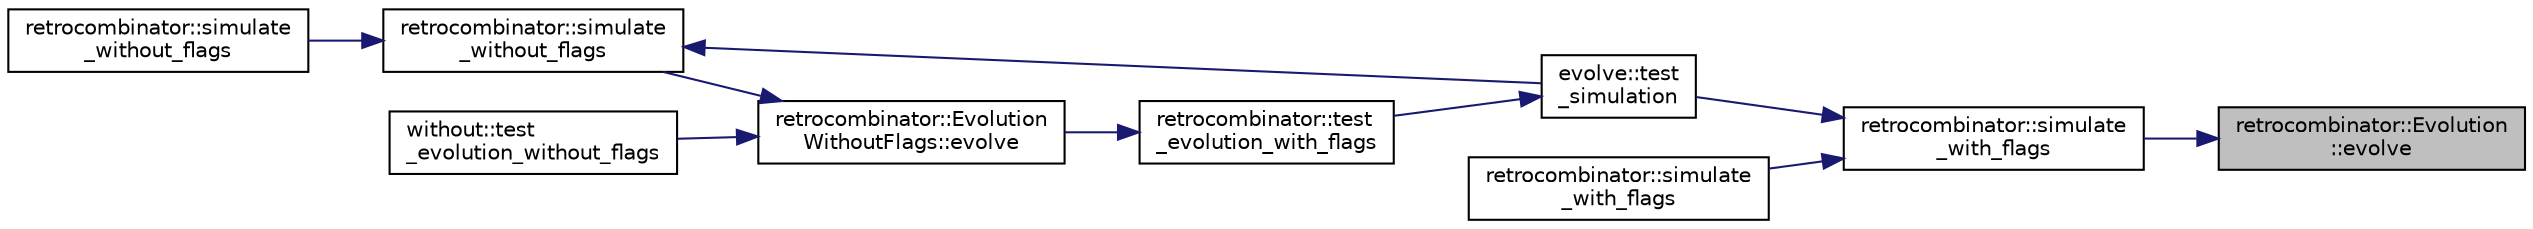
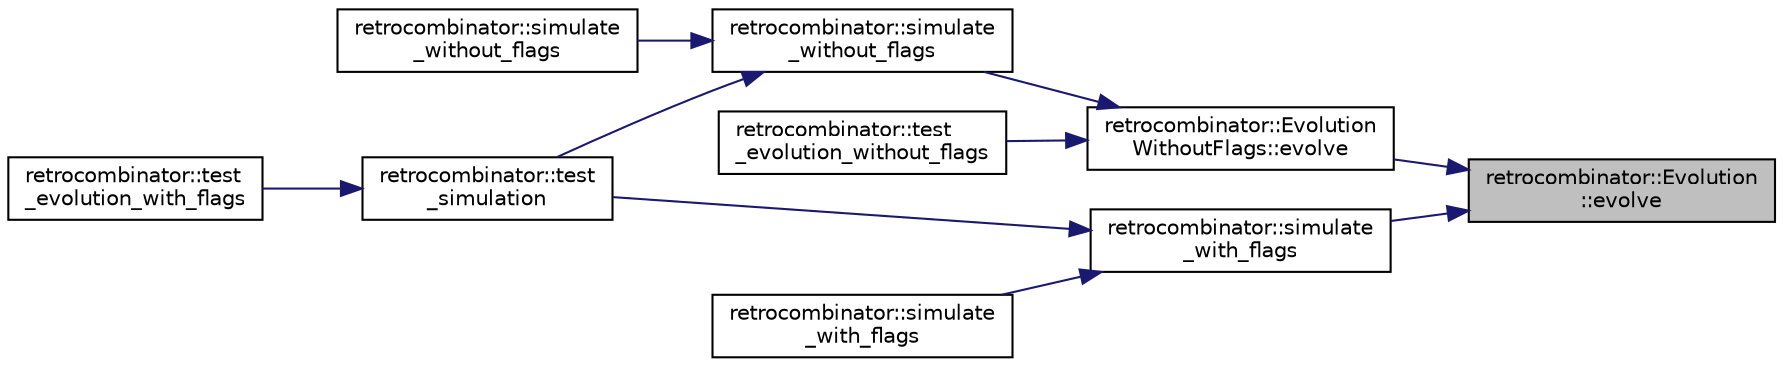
  digraph {
    rankdir=RL
    node [color=black fillcolor=white fontname=Helvetica fontsize=10 shape=record style=filled]
    edge [color=midnightblue dir=back fontname=Helvetica fontsize=10 labelfontname=Helvetica labelfontsize=10 style=solid]
    n1 [fillcolor=grey75 fontcolor=black height=0.2 label="retrocombinator::Evolution\l::evolve" width=0.4]
    n2 [height=0.2 label="retrocombinator::Evolution\lWithoutFlags::evolve" width=0.4]
    n3 [height=0.2 label="retrocombinator::simulate\l_with_flags" width=0.4]
    n4 [height=0.2 label="retrocombinator::simulate\l_without_flags" width=0.4]
-   n5 [height=0.2 label="without::test\l_evolution_without_flags" width=0.4]
-   n6 [height=0.2 label="evolve::test\l_simulation" width=0.4]
+   n5 [height=0.2 label="retrocombinator::test\l_evolution_without_flags" width=0.4]
+   n6 [height=0.2 label="retrocombinator::test\l_simulation" width=0.4]
    n7 [height=0.2 label="retrocombinator::simulate\l_with_flags" width=0.4]
    n8 [height=0.2 label="retrocombinator::test\l_evolution_with_flags" width=0.4]
    n9 [height=0.2 label="retrocombinator::simulate\l_without_flags" width=0.4]
-   n8 -> n2
+   n1 -> n2
    n1 -> n3
    n2 -> n4
    n2 -> n5
    n3 -> n6
    n3 -> n7
    n4 -> n6
    n4 -> n9
    n6 -> n8
  }
